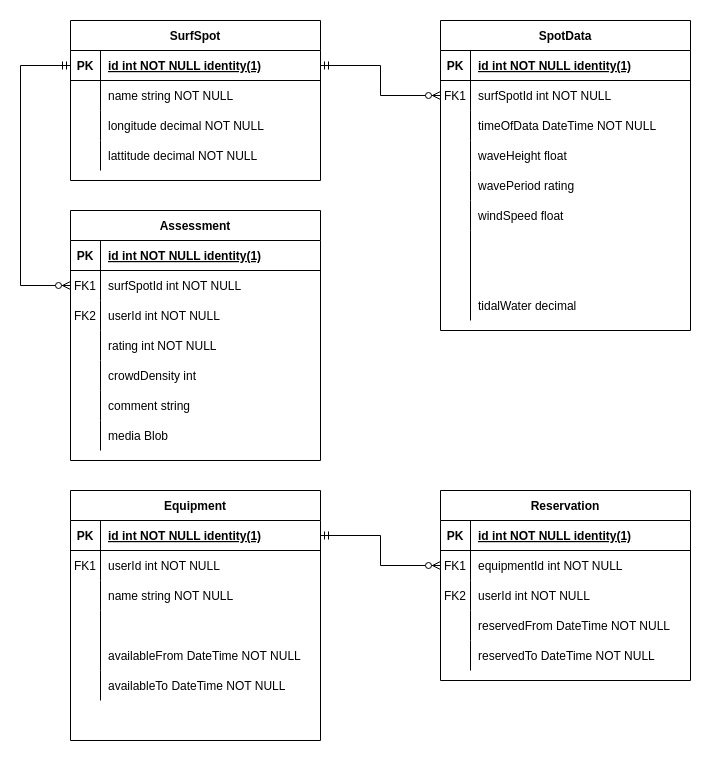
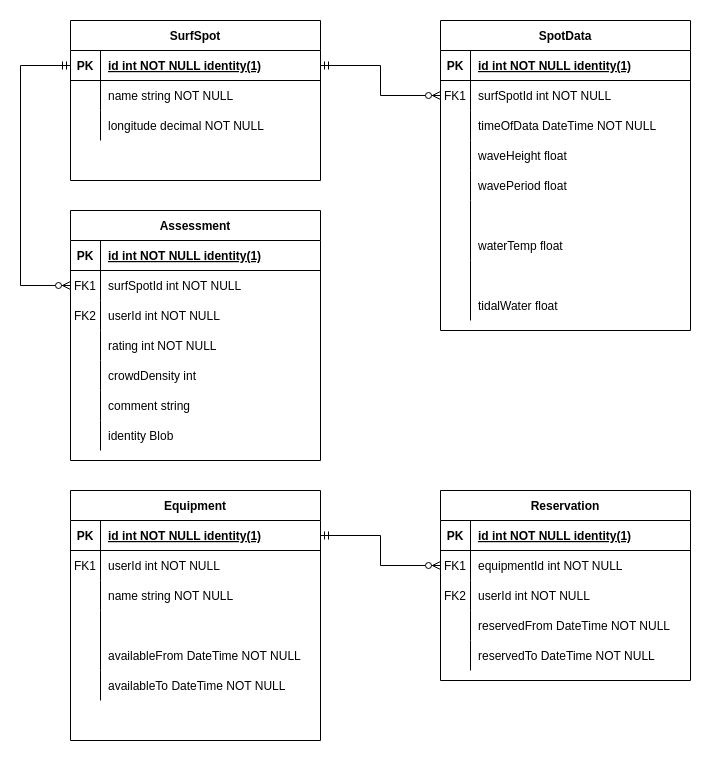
  <mxCell id="0" />
  <mxCell id="1" parent="0" />
  <mxCell id="2" value="SpotData" style="shape=table;startSize=30;container=1;collapsible=1;childLayout=tableLayout;fixedRows=1;rowLines=0;fontStyle=1;align=center;resizeLast=1;" parent="1" vertex="1"><mxGeometry x="440" y="20" width="250" height="310" as="geometry" /></mxCell>
  <mxCell id="3" value="" style="shape=partialRectangle;collapsible=0;dropTarget=0;pointerEvents=0;fillColor=none;points=[[0,0.5],[1,0.5]];portConstraint=eastwest;top=0;left=0;right=0;bottom=1;" parent="2" vertex="1"><mxGeometry y="30" width="250" height="30" as="geometry" /></mxCell>
  <mxCell id="4" value="PK" style="shape=partialRectangle;overflow=hidden;connectable=0;fillColor=none;top=0;left=0;bottom=0;right=0;fontStyle=1;" parent="3" vertex="1"><mxGeometry width="30" height="30" as="geometry" /></mxCell>
  <mxCell id="5" value="id int NOT NULL identity(1)" style="shape=partialRectangle;overflow=hidden;connectable=0;fillColor=none;top=0;left=0;bottom=0;right=0;align=left;spacingLeft=6;fontStyle=5;" parent="3" vertex="1"><mxGeometry x="30" width="220" height="30" as="geometry" /></mxCell>
  <mxCell id="6" value="" style="shape=partialRectangle;collapsible=0;dropTarget=0;pointerEvents=0;fillColor=none;points=[[0,0.5],[1,0.5]];portConstraint=eastwest;top=0;left=0;right=0;bottom=0;" parent="2" vertex="1"><mxGeometry y="60" width="250" height="30" as="geometry" /></mxCell>
  <mxCell id="7" value="FK1" style="shape=partialRectangle;overflow=hidden;connectable=0;fillColor=none;top=0;left=0;bottom=0;right=0;" parent="6" vertex="1"><mxGeometry width="30" height="30" as="geometry" /></mxCell>
  <mxCell id="8" value="surfSpotId int NOT NULL" style="shape=partialRectangle;overflow=hidden;connectable=0;fillColor=none;top=0;left=0;bottom=0;right=0;align=left;spacingLeft=6;" parent="6" vertex="1"><mxGeometry x="30" width="220" height="30" as="geometry" /></mxCell>
  <mxCell id="9" value="" style="shape=partialRectangle;collapsible=0;dropTarget=0;pointerEvents=0;fillColor=none;points=[[0,0.5],[1,0.5]];portConstraint=eastwest;top=0;left=0;right=0;bottom=0;" parent="2" vertex="1"><mxGeometry y="90" width="250" height="30" as="geometry" /></mxCell>
  <mxCell id="10" value="" style="shape=partialRectangle;overflow=hidden;connectable=0;fillColor=none;top=0;left=0;bottom=0;right=0;" parent="9" vertex="1"><mxGeometry width="30" height="30" as="geometry" /></mxCell>
  <mxCell id="11" value="timeOfData DateTime NOT NULL" style="shape=partialRectangle;overflow=hidden;connectable=0;fillColor=none;top=0;left=0;bottom=0;right=0;align=left;spacingLeft=6;" parent="9" vertex="1"><mxGeometry x="30" width="220" height="30" as="geometry" /></mxCell>
  <mxCell id="12" style="shape=partialRectangle;collapsible=0;dropTarget=0;pointerEvents=0;fillColor=none;points=[[0,0.5],[1,0.5]];portConstraint=eastwest;top=0;left=0;right=0;bottom=0;" vertex="1" parent="2"><mxGeometry y="120" width="250" height="30" as="geometry" /></mxCell>
  <mxCell id="13" style="shape=partialRectangle;overflow=hidden;connectable=0;fillColor=none;top=0;left=0;bottom=0;right=0;" vertex="1" parent="12"><mxGeometry width="30" height="30" as="geometry" /></mxCell>
  <mxCell id="14" value="waveHeight float" style="shape=partialRectangle;overflow=hidden;connectable=0;fillColor=none;top=0;left=0;bottom=0;right=0;align=left;spacingLeft=6;" vertex="1" parent="12"><mxGeometry x="30" width="220" height="30" as="geometry" /></mxCell>
  <mxCell id="15" style="shape=partialRectangle;collapsible=0;dropTarget=0;pointerEvents=0;fillColor=none;points=[[0,0.5],[1,0.5]];portConstraint=eastwest;top=0;left=0;right=0;bottom=0;" vertex="1" parent="2"><mxGeometry y="150" width="250" height="30" as="geometry" /></mxCell>
  <mxCell id="16" style="shape=partialRectangle;overflow=hidden;connectable=0;fillColor=none;top=0;left=0;bottom=0;right=0;" vertex="1" parent="15"><mxGeometry width="30" height="30" as="geometry" /></mxCell>
- <mxCell id="17" value="wavePeriod rating" style="shape=partialRectangle;overflow=hidden;connectable=0;fillColor=none;top=0;left=0;bottom=0;right=0;align=left;spacingLeft=6;" vertex="1" parent="15"><mxGeometry x="30" width="220" height="30" as="geometry" /></mxCell>
+ <mxCell id="17" value="wavePeriod float" style="shape=partialRectangle;overflow=hidden;connectable=0;fillColor=none;top=0;left=0;bottom=0;right=0;align=left;spacingLeft=6;" vertex="1" parent="15"><mxGeometry x="30" width="220" height="30" as="geometry" /></mxCell>
  <mxCell id="18" style="shape=partialRectangle;collapsible=0;dropTarget=0;pointerEvents=0;fillColor=none;points=[[0,0.5],[1,0.5]];portConstraint=eastwest;top=0;left=0;right=0;bottom=0;" vertex="1" parent="2"><mxGeometry y="180" width="250" height="30" as="geometry" /></mxCell>
  <mxCell id="19" style="shape=partialRectangle;overflow=hidden;connectable=0;fillColor=none;top=0;left=0;bottom=0;right=0;" vertex="1" parent="18"><mxGeometry width="30" height="30" as="geometry" /></mxCell>
- <mxCell id="20" value="windSpeed float" style="shape=partialRectangle;overflow=hidden;connectable=0;fillColor=none;top=0;left=0;bottom=0;right=0;align=left;spacingLeft=6;" vertex="1" parent="18"><mxGeometry x="30" width="220" height="30" as="geometry" /></mxCell>
  <mxCell id="21" style="shape=partialRectangle;collapsible=0;dropTarget=0;pointerEvents=0;fillColor=none;points=[[0,0.5],[1,0.5]];portConstraint=eastwest;top=0;left=0;right=0;bottom=0;" vertex="1" parent="2"><mxGeometry y="210" width="250" height="30" as="geometry" /></mxCell>
  <mxCell id="22" style="shape=partialRectangle;overflow=hidden;connectable=0;fillColor=none;top=0;left=0;bottom=0;right=0;" vertex="1" parent="21"><mxGeometry width="30" height="30" as="geometry" /></mxCell>
+ <mxCell id="23" value="waterTemp float" style="shape=partialRectangle;overflow=hidden;connectable=0;fillColor=none;top=0;left=0;bottom=0;right=0;align=left;spacingLeft=6;" vertex="1" parent="21"><mxGeometry x="30" width="220" height="30" as="geometry" /></mxCell>
  <mxCell id="24" style="shape=partialRectangle;collapsible=0;dropTarget=0;pointerEvents=0;fillColor=none;points=[[0,0.5],[1,0.5]];portConstraint=eastwest;top=0;left=0;right=0;bottom=0;" vertex="1" parent="2"><mxGeometry y="240" width="250" height="30" as="geometry" /></mxCell>
  <mxCell id="25" style="shape=partialRectangle;overflow=hidden;connectable=0;fillColor=none;top=0;left=0;bottom=0;right=0;" vertex="1" parent="24"><mxGeometry width="30" height="30" as="geometry" /></mxCell>
  <mxCell id="26" style="shape=partialRectangle;collapsible=0;dropTarget=0;pointerEvents=0;fillColor=none;points=[[0,0.5],[1,0.5]];portConstraint=eastwest;top=0;left=0;right=0;bottom=0;" vertex="1" parent="2"><mxGeometry y="270" width="250" height="30" as="geometry" /></mxCell>
  <mxCell id="27" style="shape=partialRectangle;overflow=hidden;connectable=0;fillColor=none;top=0;left=0;bottom=0;right=0;" vertex="1" parent="26"><mxGeometry width="30" height="30" as="geometry" /></mxCell>
- <mxCell id="28" value="tidalWater decimal" style="shape=partialRectangle;overflow=hidden;connectable=0;fillColor=none;top=0;left=0;bottom=0;right=0;align=left;spacingLeft=6;" vertex="1" parent="26"><mxGeometry x="30" width="220" height="30" as="geometry" /></mxCell>
+ <mxCell id="28" value="tidalWater float" style="shape=partialRectangle;overflow=hidden;connectable=0;fillColor=none;top=0;left=0;bottom=0;right=0;align=left;spacingLeft=6;" vertex="1" parent="26"><mxGeometry x="30" width="220" height="30" as="geometry" /></mxCell>
  <mxCell id="29" value="Equipment" style="shape=table;startSize=30;container=1;collapsible=1;childLayout=tableLayout;fixedRows=1;rowLines=0;fontStyle=1;align=center;resizeLast=1;" parent="1" vertex="1"><mxGeometry x="70" y="490" width="250" height="250" as="geometry" /></mxCell>
  <mxCell id="30" value="" style="shape=partialRectangle;collapsible=0;dropTarget=0;pointerEvents=0;fillColor=none;points=[[0,0.5],[1,0.5]];portConstraint=eastwest;top=0;left=0;right=0;bottom=1;" parent="29" vertex="1"><mxGeometry y="30" width="250" height="30" as="geometry" /></mxCell>
  <mxCell id="31" value="PK" style="shape=partialRectangle;overflow=hidden;connectable=0;fillColor=none;top=0;left=0;bottom=0;right=0;fontStyle=1;" parent="30" vertex="1"><mxGeometry width="30" height="30" as="geometry" /></mxCell>
  <mxCell id="32" value="id int NOT NULL identity(1)" style="shape=partialRectangle;overflow=hidden;connectable=0;fillColor=none;top=0;left=0;bottom=0;right=0;align=left;spacingLeft=6;fontStyle=5;" parent="30" vertex="1"><mxGeometry x="30" width="220" height="30" as="geometry" /></mxCell>
  <mxCell id="33" style="shape=partialRectangle;collapsible=0;dropTarget=0;pointerEvents=0;fillColor=none;points=[[0,0.5],[1,0.5]];portConstraint=eastwest;top=0;left=0;right=0;bottom=0;" vertex="1" parent="29"><mxGeometry y="60" width="250" height="30" as="geometry" /></mxCell>
  <mxCell id="34" value="FK1" style="shape=partialRectangle;overflow=hidden;connectable=0;fillColor=none;top=0;left=0;bottom=0;right=0;" vertex="1" parent="33"><mxGeometry width="30" height="30" as="geometry" /></mxCell>
  <mxCell id="35" value="userId int NOT NULL" style="shape=partialRectangle;overflow=hidden;connectable=0;fillColor=none;top=0;left=0;bottom=0;right=0;align=left;spacingLeft=6;" vertex="1" parent="33"><mxGeometry x="30" width="220" height="30" as="geometry" /></mxCell>
  <mxCell id="36" value="" style="shape=partialRectangle;collapsible=0;dropTarget=0;pointerEvents=0;fillColor=none;points=[[0,0.5],[1,0.5]];portConstraint=eastwest;top=0;left=0;right=0;bottom=0;" parent="29" vertex="1"><mxGeometry y="90" width="250" height="30" as="geometry" /></mxCell>
  <mxCell id="37" value="" style="shape=partialRectangle;overflow=hidden;connectable=0;fillColor=none;top=0;left=0;bottom=0;right=0;" parent="36" vertex="1"><mxGeometry width="30" height="30" as="geometry" /></mxCell>
  <mxCell id="38" value="name string NOT NULL" style="shape=partialRectangle;overflow=hidden;connectable=0;fillColor=none;top=0;left=0;bottom=0;right=0;align=left;spacingLeft=6;" parent="36" vertex="1"><mxGeometry x="30" width="220" height="30" as="geometry" /></mxCell>
  <mxCell id="39" value="" style="shape=partialRectangle;collapsible=0;dropTarget=0;pointerEvents=0;fillColor=none;points=[[0,0.5],[1,0.5]];portConstraint=eastwest;top=0;left=0;right=0;bottom=0;" parent="29" vertex="1"><mxGeometry y="120" width="250" height="30" as="geometry" /></mxCell>
  <mxCell id="40" value="" style="shape=partialRectangle;overflow=hidden;connectable=0;fillColor=none;top=0;left=0;bottom=0;right=0;" parent="39" vertex="1"><mxGeometry width="30" height="30" as="geometry" /></mxCell>
  <mxCell id="41" style="shape=partialRectangle;collapsible=0;dropTarget=0;pointerEvents=0;fillColor=none;points=[[0,0.5],[1,0.5]];portConstraint=eastwest;top=0;left=0;right=0;bottom=0;" vertex="1" parent="29"><mxGeometry y="150" width="250" height="30" as="geometry" /></mxCell>
  <mxCell id="42" style="shape=partialRectangle;overflow=hidden;connectable=0;fillColor=none;top=0;left=0;bottom=0;right=0;" vertex="1" parent="41"><mxGeometry width="30" height="30" as="geometry" /></mxCell>
  <mxCell id="43" value="availableFrom DateTime NOT NULL" style="shape=partialRectangle;overflow=hidden;connectable=0;fillColor=none;top=0;left=0;bottom=0;right=0;align=left;spacingLeft=6;" vertex="1" parent="41"><mxGeometry x="30" width="220" height="30" as="geometry" /></mxCell>
  <mxCell id="44" style="shape=partialRectangle;collapsible=0;dropTarget=0;pointerEvents=0;fillColor=none;points=[[0,0.5],[1,0.5]];portConstraint=eastwest;top=0;left=0;right=0;bottom=0;" vertex="1" parent="29"><mxGeometry y="180" width="250" height="30" as="geometry" /></mxCell>
  <mxCell id="45" style="shape=partialRectangle;overflow=hidden;connectable=0;fillColor=none;top=0;left=0;bottom=0;right=0;" vertex="1" parent="44"><mxGeometry width="30" height="30" as="geometry" /></mxCell>
  <mxCell id="46" value="availableTo DateTime NOT NULL" style="shape=partialRectangle;overflow=hidden;connectable=0;fillColor=none;top=0;left=0;bottom=0;right=0;align=left;spacingLeft=6;" vertex="1" parent="44"><mxGeometry x="30" width="220" height="30" as="geometry" /></mxCell>
  <mxCell id="47" style="shape=partialRectangle;collapsible=0;dropTarget=0;pointerEvents=0;fillColor=none;points=[[0,0.5],[1,0.5]];portConstraint=eastwest;top=0;left=0;right=0;bottom=0;" vertex="1" parent="29"><mxGeometry y="210" width="250" height="30" as="geometry" /></mxCell>
  <mxCell id="48" style="shape=partialRectangle;overflow=hidden;connectable=0;fillColor=none;top=0;left=0;bottom=0;right=0;" vertex="1" parent="47"><mxGeometry width="30" height="30" as="geometry" /></mxCell>
  <mxCell id="49" value="SurfSpot" style="shape=table;startSize=30;container=1;collapsible=1;childLayout=tableLayout;fixedRows=1;rowLines=0;fontStyle=1;align=center;resizeLast=1;" parent="1" vertex="1"><mxGeometry x="70" y="20" width="250" height="160" as="geometry"><mxRectangle x="120" y="120" width="80" height="30" as="alternateBounds" /></mxGeometry></mxCell>
  <mxCell id="50" value="" style="shape=partialRectangle;collapsible=0;dropTarget=0;pointerEvents=0;fillColor=none;points=[[0,0.5],[1,0.5]];portConstraint=eastwest;top=0;left=0;right=0;bottom=1;" parent="49" vertex="1"><mxGeometry y="30" width="250" height="30" as="geometry" /></mxCell>
  <mxCell id="51" value="PK" style="shape=partialRectangle;overflow=hidden;connectable=0;fillColor=none;top=0;left=0;bottom=0;right=0;fontStyle=1;" parent="50" vertex="1"><mxGeometry width="30" height="30" as="geometry" /></mxCell>
  <mxCell id="52" value="id int NOT NULL identity(1)" style="shape=partialRectangle;overflow=hidden;connectable=0;fillColor=none;top=0;left=0;bottom=0;right=0;align=left;spacingLeft=6;fontStyle=5;" parent="50" vertex="1"><mxGeometry x="30" width="220" height="30" as="geometry" /></mxCell>
  <mxCell id="53" value="" style="shape=partialRectangle;collapsible=0;dropTarget=0;pointerEvents=0;fillColor=none;points=[[0,0.5],[1,0.5]];portConstraint=eastwest;top=0;left=0;right=0;bottom=0;" parent="49" vertex="1"><mxGeometry y="60" width="250" height="30" as="geometry" /></mxCell>
  <mxCell id="54" value="" style="shape=partialRectangle;overflow=hidden;connectable=0;fillColor=none;top=0;left=0;bottom=0;right=0;" parent="53" vertex="1"><mxGeometry width="30" height="30" as="geometry" /></mxCell>
  <mxCell id="55" value="name string NOT NULL" style="shape=partialRectangle;overflow=hidden;connectable=0;fillColor=none;top=0;left=0;bottom=0;right=0;align=left;spacingLeft=6;" parent="53" vertex="1"><mxGeometry x="30" width="220" height="30" as="geometry" /></mxCell>
  <mxCell id="56" style="shape=partialRectangle;collapsible=0;dropTarget=0;pointerEvents=0;fillColor=none;points=[[0,0.5],[1,0.5]];portConstraint=eastwest;top=0;left=0;right=0;bottom=0;" vertex="1" parent="49"><mxGeometry y="90" width="250" height="30" as="geometry" /></mxCell>
  <mxCell id="57" style="shape=partialRectangle;overflow=hidden;connectable=0;fillColor=none;top=0;left=0;bottom=0;right=0;" vertex="1" parent="56"><mxGeometry width="30" height="30" as="geometry" /></mxCell>
  <mxCell id="58" value="longitude decimal NOT NULL" style="shape=partialRectangle;overflow=hidden;connectable=0;fillColor=none;top=0;left=0;bottom=0;right=0;align=left;spacingLeft=6;" vertex="1" parent="56"><mxGeometry x="30" width="220" height="30" as="geometry" /></mxCell>
  <mxCell id="59" style="shape=partialRectangle;collapsible=0;dropTarget=0;pointerEvents=0;fillColor=none;points=[[0,0.5],[1,0.5]];portConstraint=eastwest;top=0;left=0;right=0;bottom=0;" vertex="1" parent="49"><mxGeometry y="120" width="250" height="30" as="geometry" /></mxCell>
  <mxCell id="60" style="shape=partialRectangle;overflow=hidden;connectable=0;fillColor=none;top=0;left=0;bottom=0;right=0;" vertex="1" parent="59"><mxGeometry width="30" height="30" as="geometry" /></mxCell>
- <mxCell id="61" value="lattitude decimal NOT NULL" style="shape=partialRectangle;overflow=hidden;connectable=0;fillColor=none;top=0;left=0;bottom=0;right=0;align=left;spacingLeft=6;" vertex="1" parent="59"><mxGeometry x="30" width="220" height="30" as="geometry" /></mxCell>
  <mxCell id="62" value="Assessment" style="shape=table;startSize=30;container=1;collapsible=1;childLayout=tableLayout;fixedRows=1;rowLines=0;fontStyle=1;align=center;resizeLast=1;" vertex="1" parent="1"><mxGeometry x="70" y="210" width="250" height="250" as="geometry" /></mxCell>
  <mxCell id="63" value="" style="shape=partialRectangle;collapsible=0;dropTarget=0;pointerEvents=0;fillColor=none;points=[[0,0.5],[1,0.5]];portConstraint=eastwest;top=0;left=0;right=0;bottom=1;" vertex="1" parent="62"><mxGeometry y="30" width="250" height="30" as="geometry" /></mxCell>
  <mxCell id="64" value="PK" style="shape=partialRectangle;overflow=hidden;connectable=0;fillColor=none;top=0;left=0;bottom=0;right=0;fontStyle=1;" vertex="1" parent="63"><mxGeometry width="30" height="30" as="geometry" /></mxCell>
  <mxCell id="65" value="id int NOT NULL identity(1)" style="shape=partialRectangle;overflow=hidden;connectable=0;fillColor=none;top=0;left=0;bottom=0;right=0;align=left;spacingLeft=6;fontStyle=5;" vertex="1" parent="63"><mxGeometry x="30" width="220" height="30" as="geometry" /></mxCell>
  <mxCell id="66" value="" style="shape=partialRectangle;collapsible=0;dropTarget=0;pointerEvents=0;fillColor=none;points=[[0,0.5],[1,0.5]];portConstraint=eastwest;top=0;left=0;right=0;bottom=0;" vertex="1" parent="62"><mxGeometry y="60" width="250" height="30" as="geometry" /></mxCell>
  <mxCell id="67" value="FK1" style="shape=partialRectangle;overflow=hidden;connectable=0;fillColor=none;top=0;left=0;bottom=0;right=0;" vertex="1" parent="66"><mxGeometry width="30" height="30" as="geometry" /></mxCell>
  <mxCell id="68" value="surfSpotId int NOT NULL" style="shape=partialRectangle;overflow=hidden;connectable=0;fillColor=none;top=0;left=0;bottom=0;right=0;align=left;spacingLeft=6;" vertex="1" parent="66"><mxGeometry x="30" width="220" height="30" as="geometry" /></mxCell>
  <mxCell id="69" style="shape=partialRectangle;collapsible=0;dropTarget=0;pointerEvents=0;fillColor=none;points=[[0,0.5],[1,0.5]];portConstraint=eastwest;top=0;left=0;right=0;bottom=0;" vertex="1" parent="62"><mxGeometry y="90" width="250" height="30" as="geometry" /></mxCell>
  <mxCell id="70" value="FK2" style="shape=partialRectangle;overflow=hidden;connectable=0;fillColor=none;top=0;left=0;bottom=0;right=0;" vertex="1" parent="69"><mxGeometry width="30" height="30" as="geometry" /></mxCell>
  <mxCell id="71" value="userId int NOT NULL" style="shape=partialRectangle;overflow=hidden;connectable=0;fillColor=none;top=0;left=0;bottom=0;right=0;align=left;spacingLeft=6;" vertex="1" parent="69"><mxGeometry x="30" width="220" height="30" as="geometry" /></mxCell>
  <mxCell id="72" style="shape=partialRectangle;collapsible=0;dropTarget=0;pointerEvents=0;fillColor=none;points=[[0,0.5],[1,0.5]];portConstraint=eastwest;top=0;left=0;right=0;bottom=0;" vertex="1" parent="62"><mxGeometry y="120" width="250" height="30" as="geometry" /></mxCell>
  <mxCell id="73" style="shape=partialRectangle;overflow=hidden;connectable=0;fillColor=none;top=0;left=0;bottom=0;right=0;" vertex="1" parent="72"><mxGeometry width="30" height="30" as="geometry" /></mxCell>
  <mxCell id="74" value="rating int NOT NULL" style="shape=partialRectangle;overflow=hidden;connectable=0;fillColor=none;top=0;left=0;bottom=0;right=0;align=left;spacingLeft=6;" vertex="1" parent="72"><mxGeometry x="30" width="220" height="30" as="geometry" /></mxCell>
  <mxCell id="75" style="shape=partialRectangle;collapsible=0;dropTarget=0;pointerEvents=0;fillColor=none;points=[[0,0.5],[1,0.5]];portConstraint=eastwest;top=0;left=0;right=0;bottom=0;" vertex="1" parent="62"><mxGeometry y="150" width="250" height="30" as="geometry" /></mxCell>
  <mxCell id="76" style="shape=partialRectangle;overflow=hidden;connectable=0;fillColor=none;top=0;left=0;bottom=0;right=0;" vertex="1" parent="75"><mxGeometry width="30" height="30" as="geometry" /></mxCell>
  <mxCell id="77" value="crowdDensity int" style="shape=partialRectangle;overflow=hidden;connectable=0;fillColor=none;top=0;left=0;bottom=0;right=0;align=left;spacingLeft=6;" vertex="1" parent="75"><mxGeometry x="30" width="220" height="30" as="geometry" /></mxCell>
  <mxCell id="78" style="shape=partialRectangle;collapsible=0;dropTarget=0;pointerEvents=0;fillColor=none;points=[[0,0.5],[1,0.5]];portConstraint=eastwest;top=0;left=0;right=0;bottom=0;" vertex="1" parent="62"><mxGeometry y="180" width="250" height="30" as="geometry" /></mxCell>
  <mxCell id="79" style="shape=partialRectangle;overflow=hidden;connectable=0;fillColor=none;top=0;left=0;bottom=0;right=0;" vertex="1" parent="78"><mxGeometry width="30" height="30" as="geometry" /></mxCell>
  <mxCell id="80" value="comment string" style="shape=partialRectangle;overflow=hidden;connectable=0;fillColor=none;top=0;left=0;bottom=0;right=0;align=left;spacingLeft=6;" vertex="1" parent="78"><mxGeometry x="30" width="220" height="30" as="geometry" /></mxCell>
  <mxCell id="81" style="shape=partialRectangle;collapsible=0;dropTarget=0;pointerEvents=0;fillColor=none;points=[[0,0.5],[1,0.5]];portConstraint=eastwest;top=0;left=0;right=0;bottom=0;" vertex="1" parent="62"><mxGeometry y="210" width="250" height="30" as="geometry" /></mxCell>
  <mxCell id="82" style="shape=partialRectangle;overflow=hidden;connectable=0;fillColor=none;top=0;left=0;bottom=0;right=0;" vertex="1" parent="81"><mxGeometry width="30" height="30" as="geometry" /></mxCell>
- <mxCell id="83" value="media Blob" style="shape=partialRectangle;overflow=hidden;connectable=0;fillColor=none;top=0;left=0;bottom=0;right=0;align=left;spacingLeft=6;" vertex="1" parent="81"><mxGeometry x="30" width="220" height="30" as="geometry" /></mxCell>
+ <mxCell id="83" value="identity Blob" style="shape=partialRectangle;overflow=hidden;connectable=0;fillColor=none;top=0;left=0;bottom=0;right=0;align=left;spacingLeft=6;" vertex="1" parent="81"><mxGeometry x="30" width="220" height="30" as="geometry" /></mxCell>
  <mxCell id="84" style="edgeStyle=orthogonalEdgeStyle;rounded=0;orthogonalLoop=1;jettySize=auto;html=1;entryX=0;entryY=0.5;entryDx=0;entryDy=0;endArrow=ERzeroToMany;endFill=1;startArrow=ERmandOne;startFill=0;" edge="1" parent="1" source="50" target="6"><mxGeometry relative="1" as="geometry" /></mxCell>
  <mxCell id="85" style="edgeStyle=orthogonalEdgeStyle;rounded=0;orthogonalLoop=1;jettySize=auto;html=1;entryX=0;entryY=0.5;entryDx=0;entryDy=0;startArrow=ERmandOne;startFill=0;endArrow=ERzeroToMany;endFill=1;" edge="1" parent="1" source="50" target="66"><mxGeometry relative="1" as="geometry"><Array as="points"><mxPoint x="20" y="65" /><mxPoint x="20" y="285" /></Array></mxGeometry></mxCell>
  <mxCell id="86" value="Reservation" style="shape=table;startSize=30;container=1;collapsible=1;childLayout=tableLayout;fixedRows=1;rowLines=0;fontStyle=1;align=center;resizeLast=1;" vertex="1" parent="1"><mxGeometry x="440" y="490" width="250" height="190" as="geometry" /></mxCell>
  <mxCell id="87" value="" style="shape=partialRectangle;collapsible=0;dropTarget=0;pointerEvents=0;fillColor=none;points=[[0,0.5],[1,0.5]];portConstraint=eastwest;top=0;left=0;right=0;bottom=1;" vertex="1" parent="86"><mxGeometry y="30" width="250" height="30" as="geometry" /></mxCell>
  <mxCell id="88" value="PK" style="shape=partialRectangle;overflow=hidden;connectable=0;fillColor=none;top=0;left=0;bottom=0;right=0;fontStyle=1;" vertex="1" parent="87"><mxGeometry width="30" height="30" as="geometry" /></mxCell>
  <mxCell id="89" value="id int NOT NULL identity(1)" style="shape=partialRectangle;overflow=hidden;connectable=0;fillColor=none;top=0;left=0;bottom=0;right=0;align=left;spacingLeft=6;fontStyle=5;" vertex="1" parent="87"><mxGeometry x="30" width="220" height="30" as="geometry" /></mxCell>
  <mxCell id="90" style="shape=partialRectangle;collapsible=0;dropTarget=0;pointerEvents=0;fillColor=none;points=[[0,0.5],[1,0.5]];portConstraint=eastwest;top=0;left=0;right=0;bottom=0;" vertex="1" parent="86"><mxGeometry y="60" width="250" height="30" as="geometry" /></mxCell>
  <mxCell id="91" value="FK1" style="shape=partialRectangle;overflow=hidden;connectable=0;fillColor=none;top=0;left=0;bottom=0;right=0;" vertex="1" parent="90"><mxGeometry width="30" height="30" as="geometry" /></mxCell>
  <mxCell id="92" value="equipmentId int NOT NULL" style="shape=partialRectangle;overflow=hidden;connectable=0;fillColor=none;top=0;left=0;bottom=0;right=0;align=left;spacingLeft=6;" vertex="1" parent="90"><mxGeometry x="30" width="220" height="30" as="geometry" /></mxCell>
  <mxCell id="93" value="" style="shape=partialRectangle;collapsible=0;dropTarget=0;pointerEvents=0;fillColor=none;points=[[0,0.5],[1,0.5]];portConstraint=eastwest;top=0;left=0;right=0;bottom=0;" vertex="1" parent="86"><mxGeometry y="90" width="250" height="30" as="geometry" /></mxCell>
  <mxCell id="94" value="FK2" style="shape=partialRectangle;overflow=hidden;connectable=0;fillColor=none;top=0;left=0;bottom=0;right=0;" vertex="1" parent="93"><mxGeometry width="30" height="30" as="geometry" /></mxCell>
  <mxCell id="95" value="userId int NOT NULL" style="shape=partialRectangle;overflow=hidden;connectable=0;fillColor=none;top=0;left=0;bottom=0;right=0;align=left;spacingLeft=6;" vertex="1" parent="93"><mxGeometry x="30" width="220" height="30" as="geometry" /></mxCell>
  <mxCell id="96" value="" style="shape=partialRectangle;collapsible=0;dropTarget=0;pointerEvents=0;fillColor=none;points=[[0,0.5],[1,0.5]];portConstraint=eastwest;top=0;left=0;right=0;bottom=0;" vertex="1" parent="86"><mxGeometry y="120" width="250" height="30" as="geometry" /></mxCell>
  <mxCell id="97" value="" style="shape=partialRectangle;overflow=hidden;connectable=0;fillColor=none;top=0;left=0;bottom=0;right=0;" vertex="1" parent="96"><mxGeometry width="30" height="30" as="geometry" /></mxCell>
  <mxCell id="98" value="reservedFrom DateTime NOT NULL" style="shape=partialRectangle;overflow=hidden;connectable=0;fillColor=none;top=0;left=0;bottom=0;right=0;align=left;spacingLeft=6;" vertex="1" parent="96"><mxGeometry x="30" width="220" height="30" as="geometry" /></mxCell>
  <mxCell id="99" style="shape=partialRectangle;collapsible=0;dropTarget=0;pointerEvents=0;fillColor=none;points=[[0,0.5],[1,0.5]];portConstraint=eastwest;top=0;left=0;right=0;bottom=0;" vertex="1" parent="86"><mxGeometry y="150" width="250" height="30" as="geometry" /></mxCell>
  <mxCell id="100" style="shape=partialRectangle;overflow=hidden;connectable=0;fillColor=none;top=0;left=0;bottom=0;right=0;" vertex="1" parent="99"><mxGeometry width="30" height="30" as="geometry" /></mxCell>
  <mxCell id="101" value="reservedTo DateTime NOT NULL" style="shape=partialRectangle;overflow=hidden;connectable=0;fillColor=none;top=0;left=0;bottom=0;right=0;align=left;spacingLeft=6;" vertex="1" parent="99"><mxGeometry x="30" width="220" height="30" as="geometry" /></mxCell>
  <mxCell id="102" style="edgeStyle=orthogonalEdgeStyle;rounded=0;orthogonalLoop=1;jettySize=auto;html=1;entryX=0;entryY=0.5;entryDx=0;entryDy=0;startArrow=ERmandOne;startFill=0;endArrow=ERzeroToMany;endFill=1;" edge="1" parent="1" source="30" target="90"><mxGeometry relative="1" as="geometry" /></mxCell>
